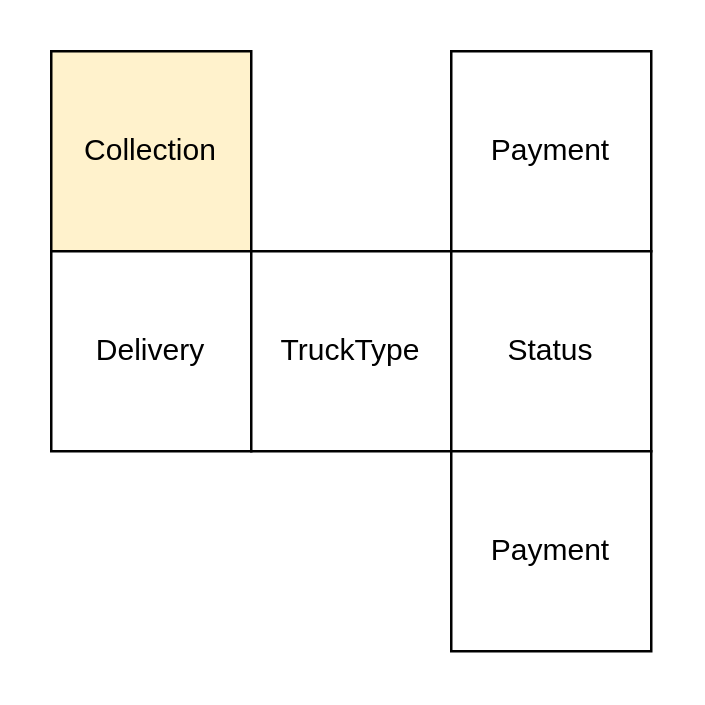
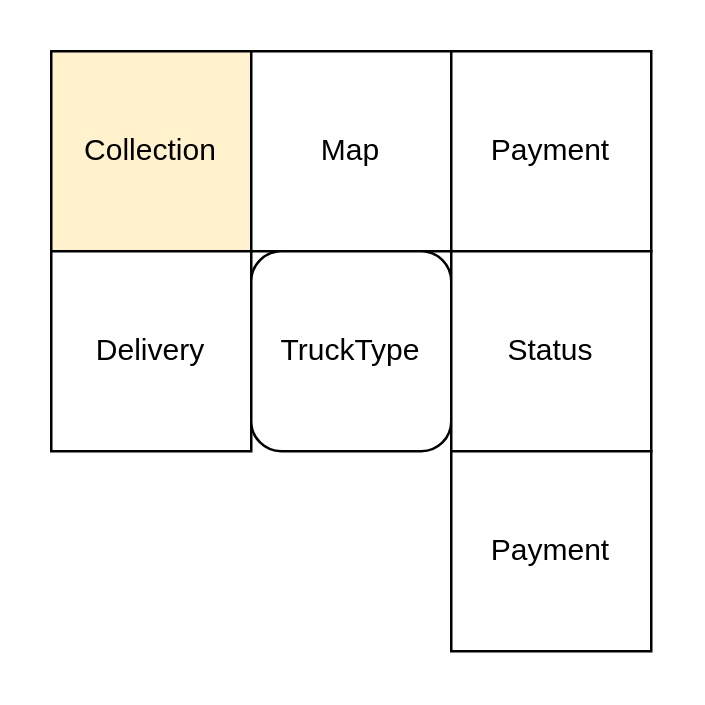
  <mxCell id="0" />
  <mxCell id="1" parent="0" />
  <mxCell id="2" value="Collection" style="whiteSpace=wrap;html=1;aspect=fixed;fillColor=#fff2cc;" parent="1" vertex="1"><mxGeometry x="20" y="20" width="80" height="80" as="geometry" /></mxCell>
  <mxCell id="3" value="Delivery" style="whiteSpace=wrap;html=1;aspect=fixed;" parent="1" vertex="1"><mxGeometry x="20" y="100" width="80" height="80" as="geometry" /></mxCell>
- <mxCell id="5" value="TruckType" style="whiteSpace=wrap;html=1;aspect=fixed;" parent="1" vertex="1"><mxGeometry x="100" y="100" width="80" height="80" as="geometry" /></mxCell>
+ <mxCell id="4" value="Map" style="whiteSpace=wrap;html=1;aspect=fixed;" parent="1" vertex="1"><mxGeometry x="100" y="20" width="80" height="80" as="geometry" /></mxCell>
+ <mxCell id="5" value="TruckType" style="whiteSpace=wrap;html=1;aspect=fixed;rounded=1;" parent="1" vertex="1"><mxGeometry x="100" y="100" width="80" height="80" as="geometry" /></mxCell>
  <mxCell id="6" value="Payment" style="whiteSpace=wrap;html=1;aspect=fixed;" parent="1" vertex="1"><mxGeometry x="180" y="20" width="80" height="80" as="geometry" /></mxCell>
  <mxCell id="7" value="Status" style="whiteSpace=wrap;html=1;aspect=fixed;" vertex="1" parent="1"><mxGeometry x="180" y="100" width="80" height="80" as="geometry" /></mxCell>
  <mxCell id="8" value="Payment" style="whiteSpace=wrap;html=1;aspect=fixed;" vertex="1" parent="1"><mxGeometry x="180" y="180" width="80" height="80" as="geometry" /></mxCell>
